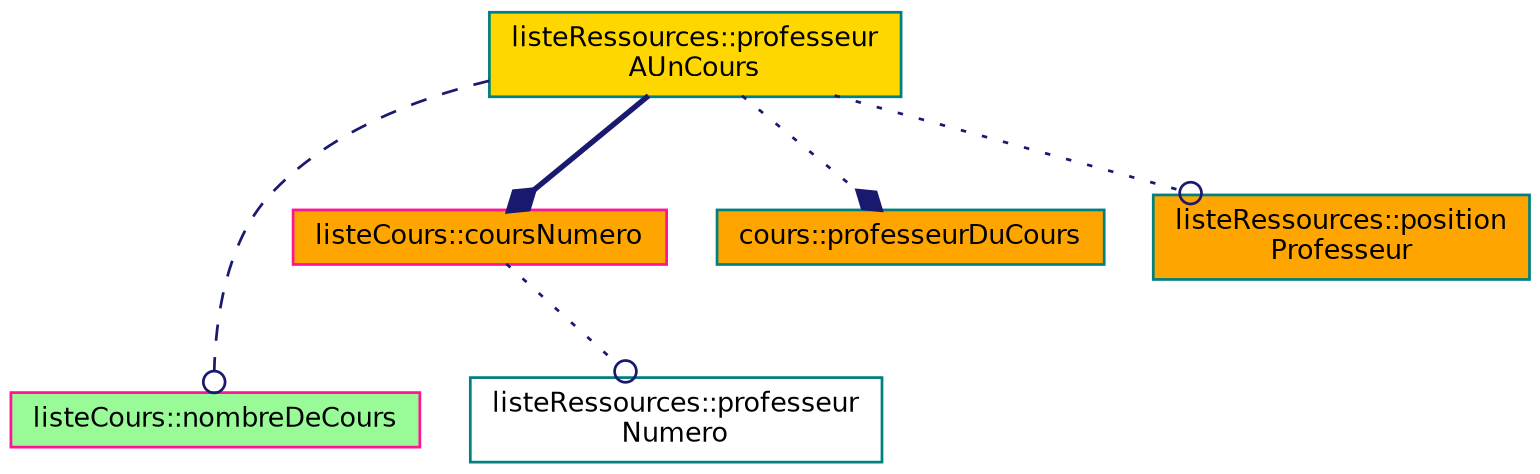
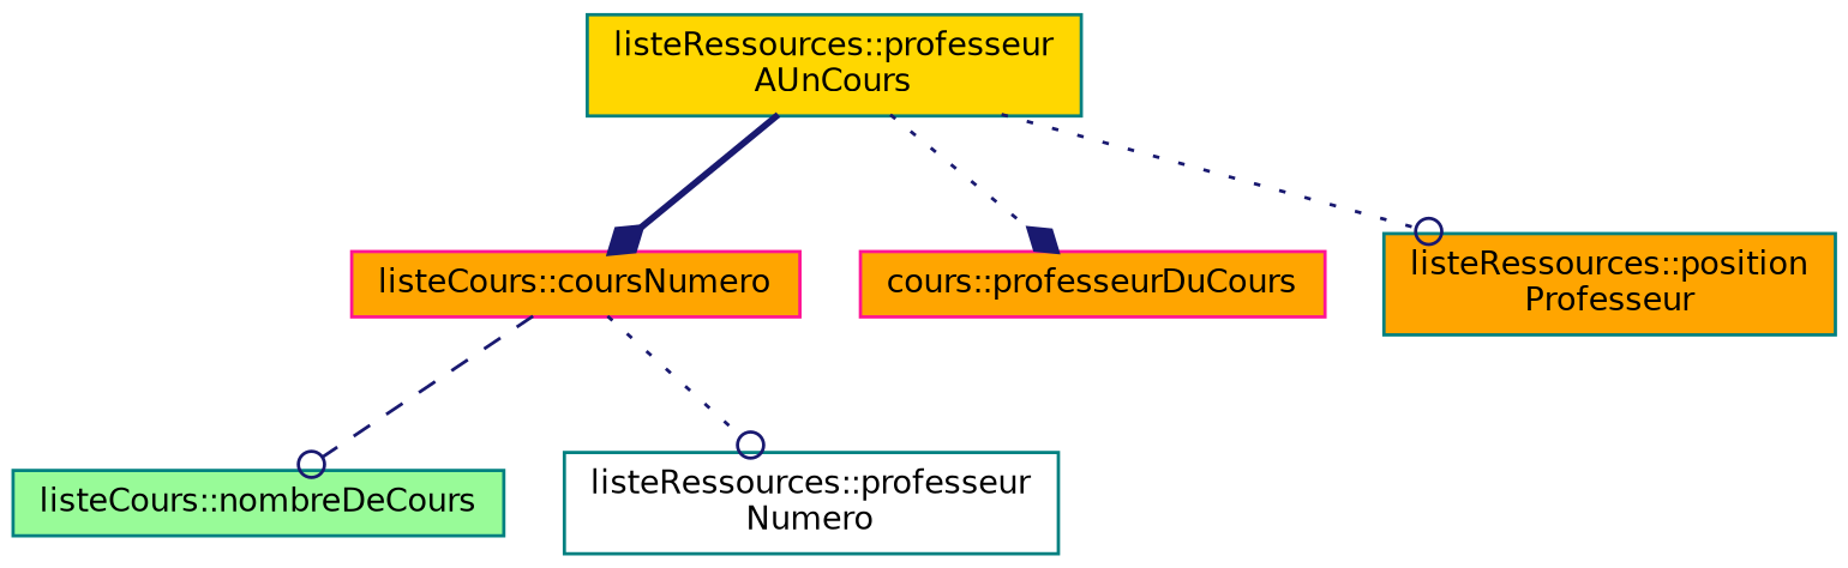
  digraph {
    rankdir=TB
    node [color=teal fillcolor=orange fontname=Helvetica fontsize=10 shape=record style=filled]
    edge [arrowhead=odot color=midnightblue fontname=Helvetica fontsize=10 labelfontname=Helvetica labelfontsize=10 style=dotted]
    n1 [fillcolor=gold fontcolor=black height=0.2 label="listeRessources::professeur\lAUnCours" width=0.4]
-   n2 [color=deeppink fillcolor=palegreen height=0.2 label="listeCours::nombreDeCours" width=0.4]
+   n2 [fillcolor=palegreen height=0.2 label="listeCours::nombreDeCours" width=0.4]
    n3 [color=deeppink height=0.2 label="listeCours::coursNumero" width=0.4]
-   n4 [height=0.2 label="cours::professeurDuCours" width=0.4]
+   n4 [color=deeppink height=0.2 label="cours::professeurDuCours" width=0.4]
    n5 [height=0.2 label="listeRessources::position\lProfesseur" width=0.4]
    n6 [fillcolor=white height=0.2 label="listeRessources::professeur\lNumero" width=0.4]
-   n1 -> n2 [style=dashed]
+   n3 -> n2 [style=dashed]
    n1 -> n3 [arrowhead=diamond style=bold]
    n1 -> n4 [arrowhead=diamond]
    n1 -> n5
    n3 -> n6
  }
